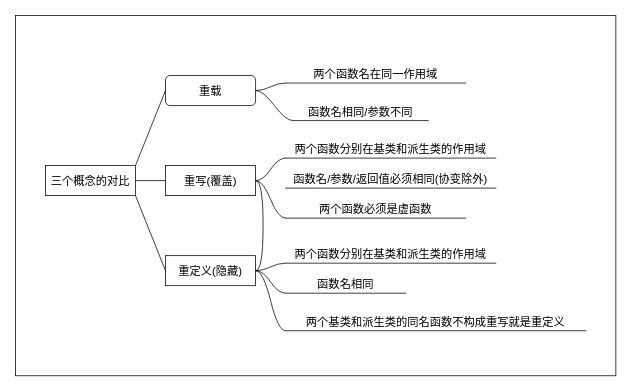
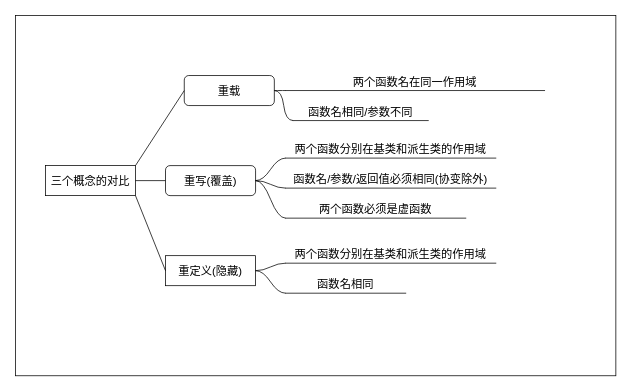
  <mxCell id="0" />
  <mxCell id="1" parent="0" />
  <mxCell id="2" value="" style="rounded=0;whiteSpace=wrap;html=1;fontSize=15;" parent="1" vertex="1"><mxGeometry y="20" width="800" height="480" as="geometry" x="20" /></mxCell>
  <mxCell id="3" value="&lt;font style=&quot;font-size: 15px;&quot;&gt;三个概念的对比&lt;/font&gt;" style="whiteSpace=wrap;html=1;rounded=0;" parent="1" vertex="1"><mxGeometry x="60" y="220" width="120" height="40" as="geometry" /></mxCell>
- <mxCell id="4" value="&lt;font style=&quot;font-size: 15px;&quot;&gt;重载&lt;/font&gt;" style="rounded=1;whiteSpace=wrap;html=1;" parent="1" vertex="1"><mxGeometry x="220" y="100" width="120" height="40" as="geometry" /></mxCell>
- <mxCell id="5" value="&lt;font style=&quot;font-size: 15px;&quot;&gt;重写(覆盖)&lt;/font&gt;" style="whiteSpace=wrap;html=1;rounded=0;" parent="1" vertex="1"><mxGeometry x="220" y="220" width="120" height="40" as="geometry" /></mxCell>
+ <mxCell id="4" value="&lt;font style=&quot;font-size: 15px;&quot;&gt;重载&lt;/font&gt;" style="rounded=1;whiteSpace=wrap;html=1;" parent="1" vertex="1"><mxGeometry x="245" y="100" width="120" height="40" as="geometry" /></mxCell>
+ <mxCell id="5" value="&lt;font style=&quot;font-size: 15px;&quot;&gt;重写(覆盖)&lt;/font&gt;" style="rounded=1;whiteSpace=wrap;html=1;" parent="1" vertex="1"><mxGeometry x="220" y="220" width="120" height="40" as="geometry" /></mxCell>
  <mxCell id="6" value="&lt;font style=&quot;font-size: 15px;&quot;&gt;重定义(隐藏)&lt;/font&gt;" style="whiteSpace=wrap;html=1;rounded=0;" parent="1" vertex="1"><mxGeometry x="220" y="340" width="120" height="40" as="geometry" /></mxCell>
  <mxCell id="7" value="" style="endArrow=none;html=1;fontSize=15;entryX=0;entryY=0.5;entryDx=0;entryDy=0;exitX=1;exitY=0;exitDx=0;exitDy=0;" parent="1" source="3" target="4" edge="1"><mxGeometry width="50" height="50" relative="1" as="geometry"><mxPoint x="170" y="180" as="sourcePoint" /><mxPoint x="240" y="420" as="targetPoint" /></mxGeometry></mxCell>
  <mxCell id="8" value="" style="endArrow=none;html=1;fontSize=15;exitX=1;exitY=1;exitDx=0;exitDy=0;entryX=0;entryY=0.5;entryDx=0;entryDy=0;" parent="1" source="3" target="6" edge="1"><mxGeometry width="50" height="50" relative="1" as="geometry"><mxPoint x="220" y="490" as="sourcePoint" /><mxPoint x="270" y="440" as="targetPoint" /></mxGeometry></mxCell>
  <mxCell id="9" value="" style="endArrow=none;html=1;fontSize=15;exitX=1;exitY=0.5;exitDx=0;exitDy=0;entryX=0;entryY=0.5;entryDx=0;entryDy=0;" parent="1" source="3" target="5" edge="1"><mxGeometry width="50" height="50" relative="1" as="geometry"><mxPoint x="250" y="470" as="sourcePoint" /><mxPoint x="300" y="420" as="targetPoint" /></mxGeometry></mxCell>
- <mxCell id="10" value="两个函数名在同一作用域" style="whiteSpace=wrap;html=1;shape=partialRectangle;top=0;left=0;bottom=1;right=0;points=[[0,1],[1,1]];fillColor=none;align=center;verticalAlign=bottom;routingCenterY=0.5;snapToPoint=1;recursiveResize=0;autosize=1;treeFolding=1;treeMoving=1;newEdgeStyle={&quot;edgeStyle&quot;:&quot;entityRelationEdgeStyle&quot;,&quot;startArrow&quot;:&quot;none&quot;,&quot;endArrow&quot;:&quot;none&quot;,&quot;segment&quot;:10,&quot;curved&quot;:1,&quot;sourcePerimeterSpacing&quot;:0,&quot;targetPerimeterSpacing&quot;:0};fontSize=15;" parent="1" vertex="1"><mxGeometry x="380" y="80" width="240" height="30" as="geometry" /></mxCell>
+ <mxCell id="10" value="两个函数名在同一作用域" style="whiteSpace=wrap;html=1;shape=partialRectangle;top=0;left=0;bottom=1;right=0;points=[[0,1],[1,1]];fillColor=none;align=center;verticalAlign=bottom;routingCenterY=0.5;snapToPoint=1;recursiveResize=0;autosize=1;treeFolding=1;treeMoving=1;newEdgeStyle={&quot;edgeStyle&quot;:&quot;entityRelationEdgeStyle&quot;,&quot;startArrow&quot;:&quot;none&quot;,&quot;endArrow&quot;:&quot;none&quot;,&quot;segment&quot;:10,&quot;curved&quot;:1,&quot;sourcePerimeterSpacing&quot;:0,&quot;targetPerimeterSpacing&quot;:0};fontSize=15;" parent="1" vertex="1"><mxGeometry x="380" y="80" width="345" height="40" as="geometry" /></mxCell>
  <mxCell id="11" value="" style="edgeStyle=entityRelationEdgeStyle;startArrow=none;endArrow=none;segment=10;curved=1;sourcePerimeterSpacing=0;targetPerimeterSpacing=0;fontSize=15;exitX=1;exitY=0.5;exitDx=0;exitDy=0;" parent="1" source="4" target="10" edge="1"><mxGeometry relative="1" as="geometry"><mxPoint x="400" y="110" as="sourcePoint" /></mxGeometry></mxCell>
  <mxCell id="12" value="函数名相同/参数不同" style="whiteSpace=wrap;html=1;shape=partialRectangle;top=0;left=0;bottom=1;right=0;points=[[0,1],[1,1]];fillColor=none;align=center;verticalAlign=bottom;routingCenterY=0.5;snapToPoint=1;recursiveResize=0;autosize=1;treeFolding=1;treeMoving=1;newEdgeStyle={&quot;edgeStyle&quot;:&quot;entityRelationEdgeStyle&quot;,&quot;startArrow&quot;:&quot;none&quot;,&quot;endArrow&quot;:&quot;none&quot;,&quot;segment&quot;:10,&quot;curved&quot;:1,&quot;sourcePerimeterSpacing&quot;:0,&quot;targetPerimeterSpacing&quot;:0};fontSize=15;" parent="1" vertex="1"><mxGeometry x="390" y="130" width="180" height="30" as="geometry" /></mxCell>
  <mxCell id="13" value="" style="edgeStyle=entityRelationEdgeStyle;startArrow=none;endArrow=none;segment=10;curved=1;sourcePerimeterSpacing=0;targetPerimeterSpacing=0;fontSize=15;exitX=1;exitY=0.5;exitDx=0;exitDy=0;" parent="1" source="4" target="12" edge="1"><mxGeometry relative="1" as="geometry"><mxPoint x="390" y="180" as="sourcePoint" /></mxGeometry></mxCell>
  <mxCell id="14" value="两个函数分别在基类和派生类的作用域" style="whiteSpace=wrap;html=1;shape=partialRectangle;top=0;left=0;bottom=1;right=0;points=[[0,1],[1,1]];fillColor=none;align=center;verticalAlign=bottom;routingCenterY=0.5;snapToPoint=1;recursiveResize=0;autosize=1;treeFolding=1;treeMoving=1;newEdgeStyle={&quot;edgeStyle&quot;:&quot;entityRelationEdgeStyle&quot;,&quot;startArrow&quot;:&quot;none&quot;,&quot;endArrow&quot;:&quot;none&quot;,&quot;segment&quot;:10,&quot;curved&quot;:1,&quot;sourcePerimeterSpacing&quot;:0,&quot;targetPerimeterSpacing&quot;:0};fontSize=15;" parent="1" vertex="1"><mxGeometry x="380" y="180" width="280" height="30" as="geometry" /></mxCell>
  <mxCell id="15" value="" style="edgeStyle=entityRelationEdgeStyle;startArrow=none;endArrow=none;segment=10;curved=1;sourcePerimeterSpacing=0;targetPerimeterSpacing=0;fontSize=15;exitX=1;exitY=0.5;exitDx=0;exitDy=0;" parent="1" source="5" target="14" edge="1"><mxGeometry relative="1" as="geometry"><mxPoint x="400" y="290" as="sourcePoint" /></mxGeometry></mxCell>
  <mxCell id="16" value="函数名/参数/返回值必须相同(协变除外)" style="whiteSpace=wrap;html=1;shape=partialRectangle;top=0;left=0;bottom=1;right=0;points=[[0,1],[1,1]];fillColor=none;align=center;verticalAlign=bottom;routingCenterY=0.5;snapToPoint=1;recursiveResize=0;autosize=1;treeFolding=1;treeMoving=1;newEdgeStyle={&quot;edgeStyle&quot;:&quot;entityRelationEdgeStyle&quot;,&quot;startArrow&quot;:&quot;none&quot;,&quot;endArrow&quot;:&quot;none&quot;,&quot;segment&quot;:10,&quot;curved&quot;:1,&quot;sourcePerimeterSpacing&quot;:0,&quot;targetPerimeterSpacing&quot;:0};fontSize=15;" parent="1" vertex="1"><mxGeometry x="380" y="220" width="280" height="30" as="geometry" /></mxCell>
- <mxCell id="17" value="" style="edgeStyle=entityRelationEdgeStyle;startArrow=none;endArrow=none;segment=10;curved=1;sourcePerimeterSpacing=0;targetPerimeterSpacing=0;fontSize=15;exitX=1;exitY=0.5;exitDx=0;exitDy=0;" parent="1" source="5" target="6" edge="1"><mxGeometry relative="1" as="geometry"><mxPoint x="210" y="175" as="sourcePoint" /></mxGeometry></mxCell>
+ <mxCell id="17" value="" style="edgeStyle=entityRelationEdgeStyle;startArrow=none;endArrow=none;segment=10;curved=1;sourcePerimeterSpacing=0;targetPerimeterSpacing=0;fontSize=15;exitX=1;exitY=0.5;exitDx=0;exitDy=0;" parent="1" source="5" target="16" edge="1"><mxGeometry relative="1" as="geometry"><mxPoint x="210" y="175" as="sourcePoint" /></mxGeometry></mxCell>
  <mxCell id="18" value="两个函数必须是虚函数" style="whiteSpace=wrap;html=1;shape=partialRectangle;top=0;left=0;bottom=1;right=0;points=[[0,1],[1,1]];fillColor=none;align=center;verticalAlign=bottom;routingCenterY=0.5;snapToPoint=1;recursiveResize=0;autosize=1;treeFolding=1;treeMoving=1;newEdgeStyle={&quot;edgeStyle&quot;:&quot;entityRelationEdgeStyle&quot;,&quot;startArrow&quot;:&quot;none&quot;,&quot;endArrow&quot;:&quot;none&quot;,&quot;segment&quot;:10,&quot;curved&quot;:1,&quot;sourcePerimeterSpacing&quot;:0,&quot;targetPerimeterSpacing&quot;:0};fontSize=15;" parent="1" vertex="1"><mxGeometry x="380" y="260" width="240" height="30" as="geometry" /></mxCell>
  <mxCell id="19" value="" style="edgeStyle=entityRelationEdgeStyle;startArrow=none;endArrow=none;segment=10;curved=1;sourcePerimeterSpacing=0;targetPerimeterSpacing=0;fontSize=15;exitX=1;exitY=0.5;exitDx=0;exitDy=0;" parent="1" source="5" target="18" edge="1"><mxGeometry relative="1" as="geometry"><mxPoint x="380" y="330" as="sourcePoint" /></mxGeometry></mxCell>
  <mxCell id="20" value="两个函数分别在基类和派生类的作用域" style="whiteSpace=wrap;html=1;shape=partialRectangle;top=0;left=0;bottom=1;right=0;points=[[0,1],[1,1]];fillColor=none;align=center;verticalAlign=bottom;routingCenterY=0.5;snapToPoint=1;recursiveResize=0;autosize=1;treeFolding=1;treeMoving=1;newEdgeStyle={&quot;edgeStyle&quot;:&quot;entityRelationEdgeStyle&quot;,&quot;startArrow&quot;:&quot;none&quot;,&quot;endArrow&quot;:&quot;none&quot;,&quot;segment&quot;:10,&quot;curved&quot;:1,&quot;sourcePerimeterSpacing&quot;:0,&quot;targetPerimeterSpacing&quot;:0};fontSize=15;" parent="1" vertex="1"><mxGeometry x="380" y="320" width="280" height="30" as="geometry" /></mxCell>
  <mxCell id="21" value="" style="edgeStyle=entityRelationEdgeStyle;startArrow=none;endArrow=none;segment=10;curved=1;sourcePerimeterSpacing=0;targetPerimeterSpacing=0;fontSize=15;exitX=1;exitY=0.5;exitDx=0;exitDy=0;" parent="1" source="6" target="20" edge="1"><mxGeometry relative="1" as="geometry"><mxPoint x="405" y="400" as="sourcePoint" /></mxGeometry></mxCell>
  <mxCell id="22" value="函数名相同" style="whiteSpace=wrap;html=1;shape=partialRectangle;top=0;left=0;bottom=1;right=0;points=[[0,1],[1,1]];fillColor=none;align=center;verticalAlign=bottom;routingCenterY=0.5;snapToPoint=1;recursiveResize=0;autosize=1;treeFolding=1;treeMoving=1;newEdgeStyle={&quot;edgeStyle&quot;:&quot;entityRelationEdgeStyle&quot;,&quot;startArrow&quot;:&quot;none&quot;,&quot;endArrow&quot;:&quot;none&quot;,&quot;segment&quot;:10,&quot;curved&quot;:1,&quot;sourcePerimeterSpacing&quot;:0,&quot;targetPerimeterSpacing&quot;:0};fontSize=15;" parent="1" vertex="1"><mxGeometry x="380" y="360" width="160" height="30" as="geometry" /></mxCell>
  <mxCell id="23" value="" style="edgeStyle=entityRelationEdgeStyle;startArrow=none;endArrow=none;segment=10;curved=1;sourcePerimeterSpacing=0;targetPerimeterSpacing=0;fontSize=15;exitX=1;exitY=0.5;exitDx=0;exitDy=0;" parent="1" source="6" target="22" edge="1"><mxGeometry relative="1" as="geometry"><mxPoint x="420" y="480" as="sourcePoint" /></mxGeometry></mxCell>
- <mxCell id="24" value="&lt;font style=&quot;font-size: 15px;&quot;&gt;两个基类和派生类的同名函数不构成重写就是重定义&lt;/font&gt;" style="whiteSpace=wrap;html=1;shape=partialRectangle;top=0;left=0;bottom=1;right=0;points=[[0,1],[1,1]];fillColor=none;align=center;verticalAlign=bottom;routingCenterY=0.5;snapToPoint=1;recursiveResize=0;autosize=1;treeFolding=1;treeMoving=1;newEdgeStyle={&quot;edgeStyle&quot;:&quot;entityRelationEdgeStyle&quot;,&quot;startArrow&quot;:&quot;none&quot;,&quot;endArrow&quot;:&quot;none&quot;,&quot;segment&quot;:10,&quot;curved&quot;:1,&quot;sourcePerimeterSpacing&quot;:0,&quot;targetPerimeterSpacing&quot;:0};" parent="1" vertex="1"><mxGeometry x="380" y="410" width="400" height="30" as="geometry" /></mxCell>
- <mxCell id="25" value="" style="edgeStyle=entityRelationEdgeStyle;startArrow=none;endArrow=none;segment=10;curved=1;sourcePerimeterSpacing=0;targetPerimeterSpacing=0;exitX=1;exitY=0.5;exitDx=0;exitDy=0;" parent="1" source="6" target="24" edge="1"><mxGeometry relative="1" as="geometry"><mxPoint x="320" y="410" as="sourcePoint" /></mxGeometry></mxCell>
